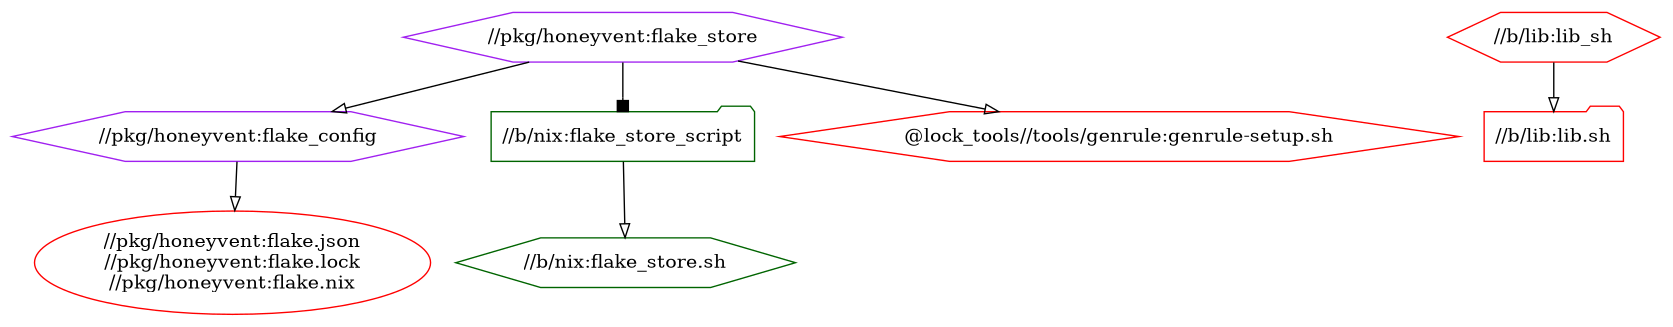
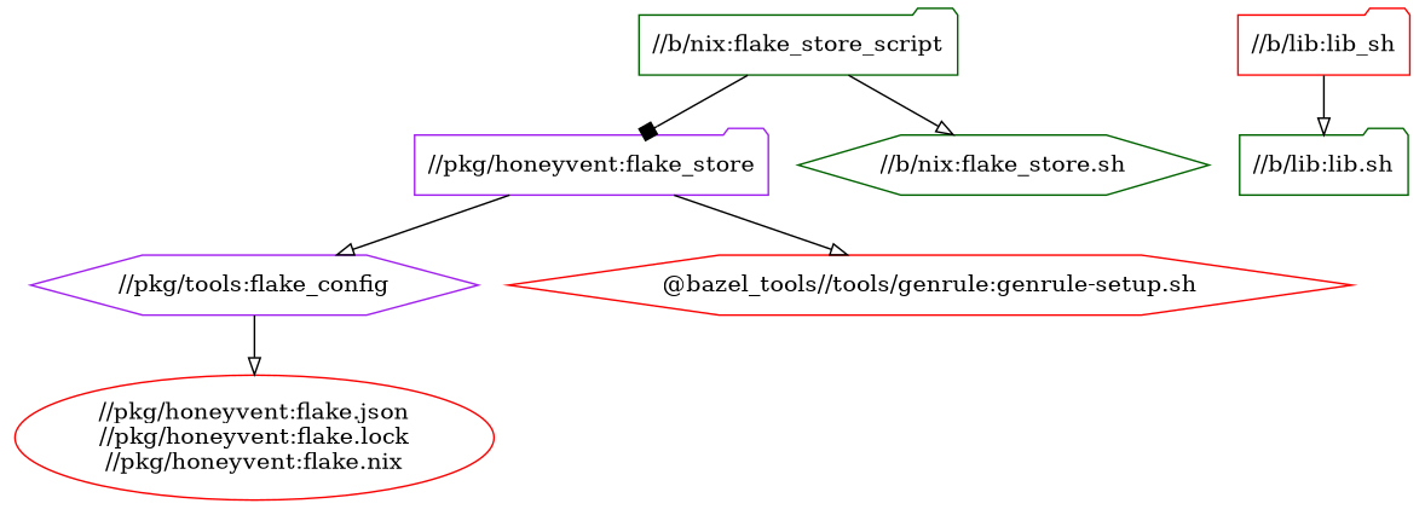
  digraph {
    node [color=darkgreen shape=hexagon]
    edge [arrowhead=onormal]
-   "//pkg/honeyvent:flake_store" [color=purple]
-   "//pkg/honeyvent:flake_config" [color=purple]
+   "//pkg/honeyvent:flake_store" [color=purple shape=folder]
+   "//pkg/honeyvent:flake_config" [color=purple label="//pkg/tools:flake_config"]
    "//b/nix:flake_store_script" [shape=folder]
-   "@bazel_tools//tools/genrule:genrule-setup.sh" [color=red label="@lock_tools//tools/genrule:genrule-setup.sh"]
+   "@bazel_tools//tools/genrule:genrule-setup.sh" [color=red]
    "//pkg/honeyvent:flake.json\n//pkg/honeyvent:flake.lock\n//pkg/honeyvent:flake.nix" [color=red shape=ellipse]
    "//b/nix:flake_store.sh"
-   "//b/lib:lib_sh" [color=red]
-   "//b/lib:lib.sh" [color=red shape=folder]
+   "//b/lib:lib_sh" [color=red shape=folder]
+   "//b/lib:lib.sh" [shape=folder]
    "//pkg/honeyvent:flake_store" -> "//pkg/honeyvent:flake_config"
-   "//pkg/honeyvent:flake_store" -> "//b/nix:flake_store_script" [arrowhead=box]
+   "//b/nix:flake_store_script" -> "//pkg/honeyvent:flake_store" [arrowhead=box]
    "//pkg/honeyvent:flake_store" -> "@bazel_tools//tools/genrule:genrule-setup.sh"
    "//pkg/honeyvent:flake_config" -> "//pkg/honeyvent:flake.json\n//pkg/honeyvent:flake.lock\n//pkg/honeyvent:flake.nix"
    "//b/nix:flake_store_script" -> "//b/nix:flake_store.sh"
    "//b/lib:lib_sh" -> "//b/lib:lib.sh"
  }
